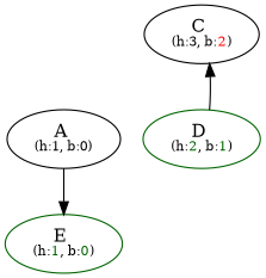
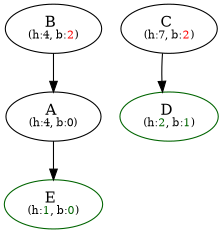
  digraph {
-   n2 [label=<A <br/><font point-size="10">(h:1, b:0)</font>>]
-   n3 [label=<C <br/><font point-size="10">(h:3, b:<font color="red">2</font>)</font>>]
+   n1 [label=<B <br/><font point-size="10">(h:4, b:<font color="red">2</font>)</font>>]
+   n2 [label=<A <br/><font point-size="10">(h:4, b:0)</font>>]
+   n3 [label=<C <br/><font point-size="10">(h:7, b:<font color="red">2</font>)</font>>]
    n4 [color=darkgreen label=<D <br/><font point-size="10">(h:<font color="darkgreen">2</font>, b:<font color="darkgreen">1</font>)</font>>]
    n5 [color=darkgreen label=<E <br/><font point-size="10">(h:<font color="darkgreen">1</font>, b:<font color="darkgreen">0</font>)</font>>]
+   n1 -> n2
    n2 -> n5
-   n4 -> n3
+   n3 -> n4
  }
